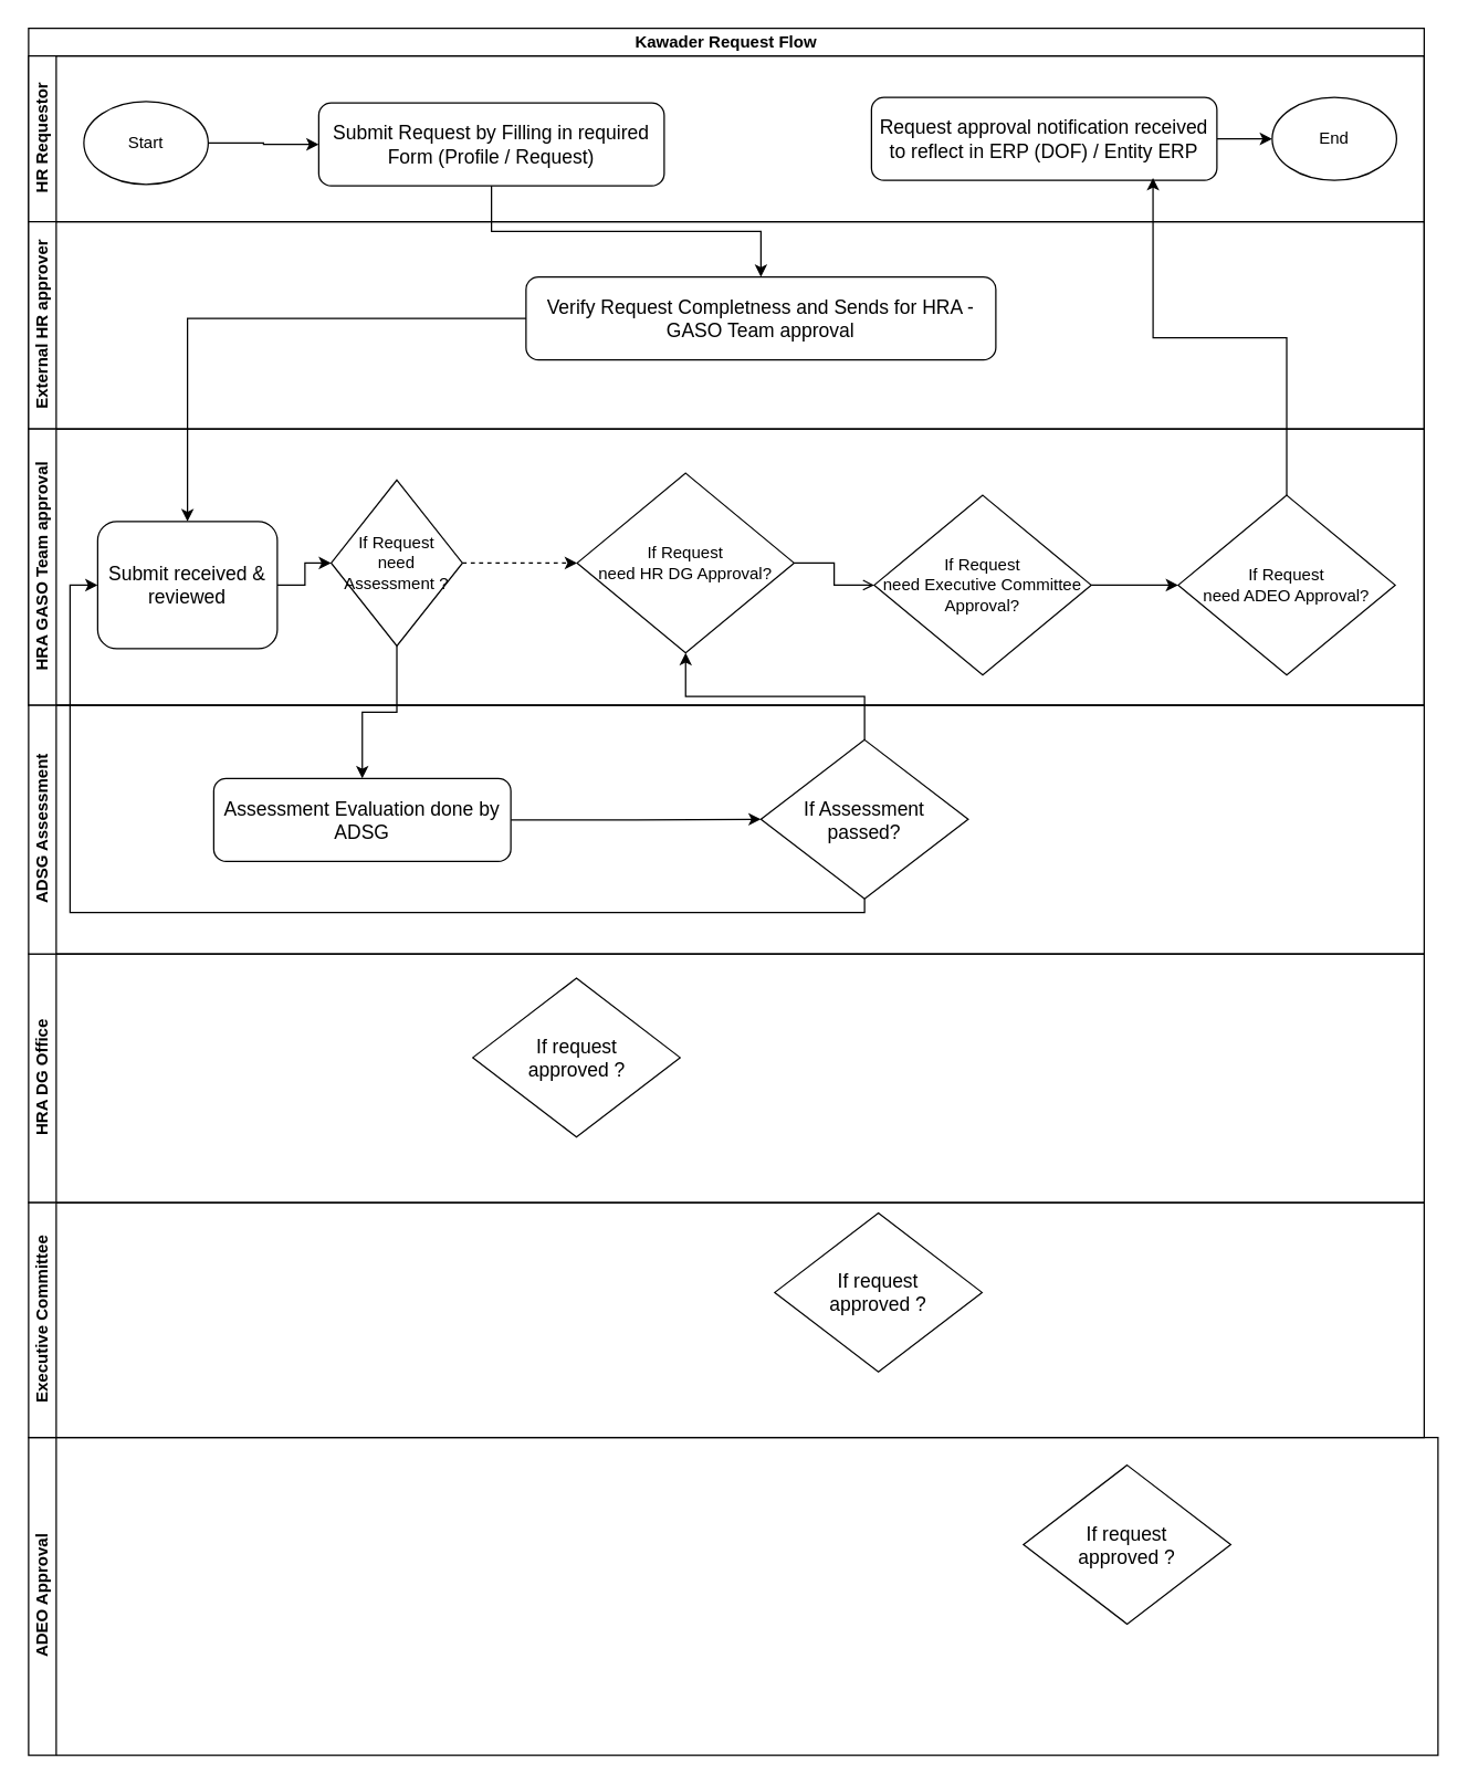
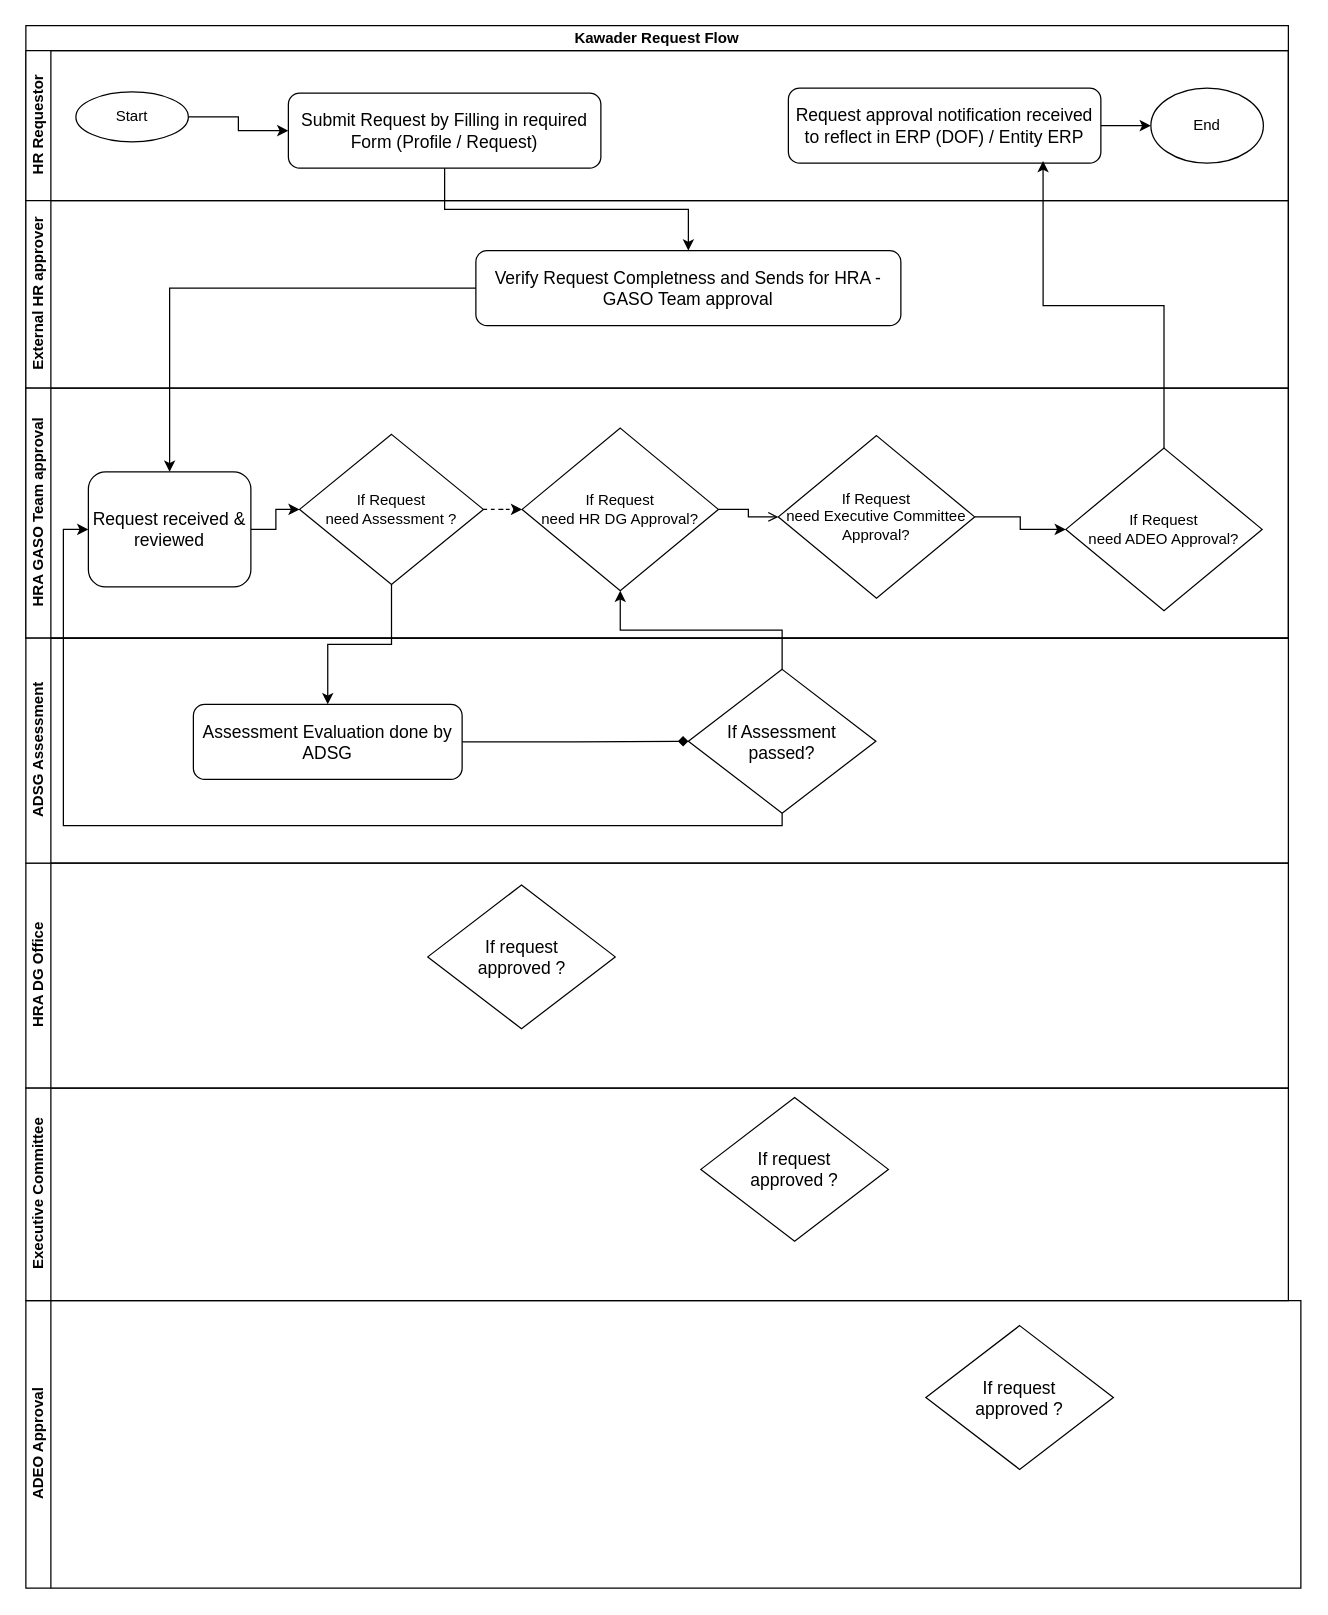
  <mxCell id="0" />
  <mxCell id="1" parent="0" />
  <mxCell id="2" value="Kawader Request Flow" style="swimlane;html=1;childLayout=stackLayout;resizeParent=1;resizeParentMax=0;horizontal=1;startSize=20;horizontalStack=0;whiteSpace=wrap;" vertex="1" parent="1"><mxGeometry x="20" y="20" width="1010" height="490" as="geometry" /></mxCell>
  <mxCell id="3" value="HR Requestor" style="swimlane;html=1;startSize=20;horizontal=0;" vertex="1" parent="2"><mxGeometry y="20" width="1010" height="120" as="geometry" /></mxCell>
  <mxCell id="4" value="&lt;font style=&quot;font-size: 14px;&quot;&gt;Submit Request by Filling in required Form (Profile / Request)&lt;/font&gt;" style="rounded=1;whiteSpace=wrap;html=1;" vertex="1" parent="3"><mxGeometry x="210" y="34" width="250" height="60" as="geometry" /></mxCell>
  <mxCell id="5" value="" style="edgeStyle=orthogonalEdgeStyle;rounded=0;orthogonalLoop=1;jettySize=auto;html=1;" edge="1" parent="3" source="6" target="7"><mxGeometry relative="1" as="geometry" /></mxCell>
  <mxCell id="6" value="&lt;font style=&quot;font-size: 14px;&quot;&gt;Request approval notification received to reflect in ERP (DOF) / Entity ERP&lt;/font&gt;" style="rounded=1;whiteSpace=wrap;html=1;" vertex="1" parent="3"><mxGeometry x="610" y="30" width="250" height="60" as="geometry" /></mxCell>
  <mxCell id="7" value="End" style="ellipse;whiteSpace=wrap;html=1;" vertex="1" parent="3"><mxGeometry x="900" y="30" width="90" height="60" as="geometry" /></mxCell>
  <mxCell id="8" value="" style="edgeStyle=orthogonalEdgeStyle;rounded=0;orthogonalLoop=1;jettySize=auto;html=1;" edge="1" parent="3" source="9" target="4"><mxGeometry relative="1" as="geometry" /></mxCell>
- <mxCell id="9" value="Start" style="ellipse;whiteSpace=wrap;html=1;" vertex="1" parent="3"><mxGeometry x="40" y="33" width="90" height="60" as="geometry" /></mxCell>
+ <mxCell id="9" value="Start" style="ellipse;whiteSpace=wrap;html=1;" vertex="1" parent="3"><mxGeometry x="40" y="33" width="90" height="40" as="geometry" /></mxCell>
  <mxCell id="10" value="External HR approver" style="swimlane;html=1;startSize=20;horizontal=0;" vertex="1" parent="2"><mxGeometry y="140" width="1010" height="150" as="geometry" /></mxCell>
  <mxCell id="11" value="&lt;font style=&quot;font-size: 14px;&quot;&gt;Verify Request Completness and Sends for HRA - GASO Team approval&lt;/font&gt;" style="rounded=1;whiteSpace=wrap;html=1;" vertex="1" parent="10"><mxGeometry x="360" y="40" width="340" height="60" as="geometry" /></mxCell>
  <mxCell id="12" value="HRA GASO Team approval" style="swimlane;html=1;startSize=20;horizontal=0;align=center;" vertex="1" parent="2"><mxGeometry y="290" width="1010" height="200" as="geometry" /></mxCell>
  <mxCell id="13" style="edgeStyle=orthogonalEdgeStyle;rounded=0;orthogonalLoop=1;jettySize=auto;html=1;entryX=0;entryY=0.5;entryDx=0;entryDy=0;dashed=1;" edge="1" parent="12" source="14" target="16"><mxGeometry relative="1" as="geometry" /></mxCell>
- <mxCell id="14" value="If Request &lt;br&gt;need Assessment ?" style="rhombus;whiteSpace=wrap;html=1;" vertex="1" parent="12"><mxGeometry x="219" y="37" width="95" height="120" as="geometry" /></mxCell>
+ <mxCell id="14" value="If Request &lt;br&gt;need Assessment ?" style="rhombus;whiteSpace=wrap;html=1;" vertex="1" parent="12"><mxGeometry x="219" y="37" width="147" height="120" as="geometry" /></mxCell>
  <mxCell id="15" style="edgeStyle=orthogonalEdgeStyle;rounded=0;orthogonalLoop=1;jettySize=auto;html=1;entryX=0;entryY=0.5;entryDx=0;entryDy=0;endArrow=open;" edge="1" parent="12" source="16" target="18"><mxGeometry relative="1" as="geometry" /></mxCell>
  <mxCell id="16" value="If Request &lt;br&gt;need HR DG Approval?" style="rhombus;whiteSpace=wrap;html=1;" vertex="1" parent="12"><mxGeometry x="397" y="32" width="157" height="130" as="geometry" /></mxCell>
  <mxCell id="17" value="" style="edgeStyle=orthogonalEdgeStyle;rounded=0;orthogonalLoop=1;jettySize=auto;html=1;" edge="1" parent="12" source="18" target="19"><mxGeometry relative="1" as="geometry" /></mxCell>
- <mxCell id="18" value="If Request &lt;br&gt;need Executive Committee Approval?" style="rhombus;whiteSpace=wrap;html=1;" vertex="1" parent="12"><mxGeometry x="612" y="48" width="157" height="130" as="geometry" /></mxCell>
+ <mxCell id="18" value="If Request &lt;br&gt;need Executive Committee Approval?" style="rhombus;whiteSpace=wrap;html=1;" vertex="1" parent="12"><mxGeometry x="602" y="38" width="157" height="130" as="geometry" /></mxCell>
  <mxCell id="19" value="If Request &lt;br&gt;need ADEO Approval?" style="rhombus;whiteSpace=wrap;html=1;" vertex="1" parent="12"><mxGeometry x="832" y="48" width="157" height="130" as="geometry" /></mxCell>
  <mxCell id="20" style="edgeStyle=orthogonalEdgeStyle;rounded=0;orthogonalLoop=1;jettySize=auto;html=1;entryX=0;entryY=0.5;entryDx=0;entryDy=0;" edge="1" parent="12" source="21" target="14"><mxGeometry relative="1" as="geometry" /></mxCell>
- <mxCell id="21" value="&lt;font style=&quot;font-size: 14px;&quot;&gt;Submit received &amp;amp; reviewed&lt;/font&gt;" style="rounded=1;whiteSpace=wrap;html=1;" vertex="1" parent="12"><mxGeometry x="50" y="67" width="130" height="92" as="geometry" /></mxCell>
+ <mxCell id="21" value="&lt;font style=&quot;font-size: 14px;&quot;&gt;Request received &amp;amp; reviewed&lt;/font&gt;" style="rounded=1;whiteSpace=wrap;html=1;" vertex="1" parent="12"><mxGeometry x="50" y="67" width="130" height="92" as="geometry" /></mxCell>
  <mxCell id="22" style="edgeStyle=orthogonalEdgeStyle;rounded=0;orthogonalLoop=1;jettySize=auto;html=1;entryX=0.5;entryY=0;entryDx=0;entryDy=0;" edge="1" parent="2" source="4" target="11"><mxGeometry relative="1" as="geometry" /></mxCell>
  <mxCell id="23" style="edgeStyle=orthogonalEdgeStyle;rounded=0;orthogonalLoop=1;jettySize=auto;html=1;entryX=0.5;entryY=0;entryDx=0;entryDy=0;" edge="1" parent="2" source="11" target="21"><mxGeometry relative="1" as="geometry" /></mxCell>
  <mxCell id="24" style="edgeStyle=orthogonalEdgeStyle;rounded=0;orthogonalLoop=1;jettySize=auto;html=1;entryX=0.815;entryY=0.972;entryDx=0;entryDy=0;entryPerimeter=0;" edge="1" parent="2" source="19" target="6"><mxGeometry relative="1" as="geometry" /></mxCell>
  <mxCell id="25" value="HRA DG Office" style="swimlane;html=1;startSize=20;horizontal=0;" vertex="1" parent="1"><mxGeometry x="20" y="690" width="1010" height="180" as="geometry" /></mxCell>
  <mxCell id="26" value="&lt;font style=&quot;font-size: 14px;&quot;&gt;If request &lt;br&gt;approved ?&lt;/font&gt;" style="rhombus;whiteSpace=wrap;html=1;" vertex="1" parent="25"><mxGeometry x="321.5" y="17.5" width="150" height="115" as="geometry" /></mxCell>
  <mxCell id="27" value="ADEO Approval" style="swimlane;html=1;startSize=20;horizontal=0;" vertex="1" parent="1"><mxGeometry x="20" y="1040" width="1020" height="230" as="geometry" /></mxCell>
  <mxCell id="28" value="&lt;font style=&quot;font-size: 14px;&quot;&gt;If request &lt;br&gt;approved ?&lt;/font&gt;" style="rhombus;whiteSpace=wrap;html=1;" vertex="1" parent="27"><mxGeometry x="720" y="20" width="150" height="115" as="geometry" /></mxCell>
  <mxCell id="29" value="ADSG Assessment" style="swimlane;html=1;startSize=20;horizontal=0;" vertex="1" parent="1"><mxGeometry x="20" y="510" width="1010" height="180" as="geometry" /></mxCell>
  <mxCell id="30" value="&lt;font style=&quot;font-size: 14px;&quot;&gt;If Assessment &lt;br&gt;passed?&lt;/font&gt;" style="rhombus;whiteSpace=wrap;html=1;" vertex="1" parent="29"><mxGeometry x="530" y="25" width="150" height="115" as="geometry" /></mxCell>
- <mxCell id="31" value="" style="edgeStyle=orthogonalEdgeStyle;rounded=0;orthogonalLoop=1;jettySize=auto;html=1;" edge="1" parent="29" source="32" target="30"><mxGeometry relative="1" as="geometry" /></mxCell>
+ <mxCell id="31" value="" style="edgeStyle=orthogonalEdgeStyle;rounded=0;orthogonalLoop=1;jettySize=auto;html=1;endArrow=diamond;" edge="1" parent="29" source="32" target="30"><mxGeometry relative="1" as="geometry" /></mxCell>
  <mxCell id="32" value="&lt;font style=&quot;font-size: 14px;&quot;&gt;Assessment Evaluation done by ADSG&lt;/font&gt;" style="rounded=1;whiteSpace=wrap;html=1;" vertex="1" parent="29"><mxGeometry x="134" y="53" width="215" height="60" as="geometry" /></mxCell>
  <mxCell id="33" style="edgeStyle=orthogonalEdgeStyle;rounded=0;orthogonalLoop=1;jettySize=auto;html=1;entryX=0.5;entryY=0;entryDx=0;entryDy=0;" edge="1" parent="1" source="14" target="32"><mxGeometry relative="1" as="geometry" /></mxCell>
  <mxCell id="34" style="edgeStyle=orthogonalEdgeStyle;rounded=0;orthogonalLoop=1;jettySize=auto;html=1;" edge="1" parent="1" source="30" target="16"><mxGeometry relative="1" as="geometry" /></mxCell>
  <mxCell id="35" style="edgeStyle=orthogonalEdgeStyle;rounded=0;orthogonalLoop=1;jettySize=auto;html=1;entryX=0;entryY=0.5;entryDx=0;entryDy=0;" edge="1" parent="1" source="30" target="21"><mxGeometry relative="1" as="geometry"><Array as="points"><mxPoint x="625" y="660" /><mxPoint x="50" y="660" /><mxPoint x="50" y="423" /></Array></mxGeometry></mxCell>
  <mxCell id="36" value="Executive Committee" style="swimlane;html=1;startSize=20;horizontal=0;" vertex="1" parent="1"><mxGeometry x="20" y="870" width="1010" height="170" as="geometry" /></mxCell>
  <mxCell id="37" value="&lt;font style=&quot;font-size: 14px;&quot;&gt;If request &lt;br&gt;approved ?&lt;/font&gt;" style="rhombus;whiteSpace=wrap;html=1;" vertex="1" parent="36"><mxGeometry x="540" y="7.5" width="150" height="115" as="geometry" /></mxCell>
